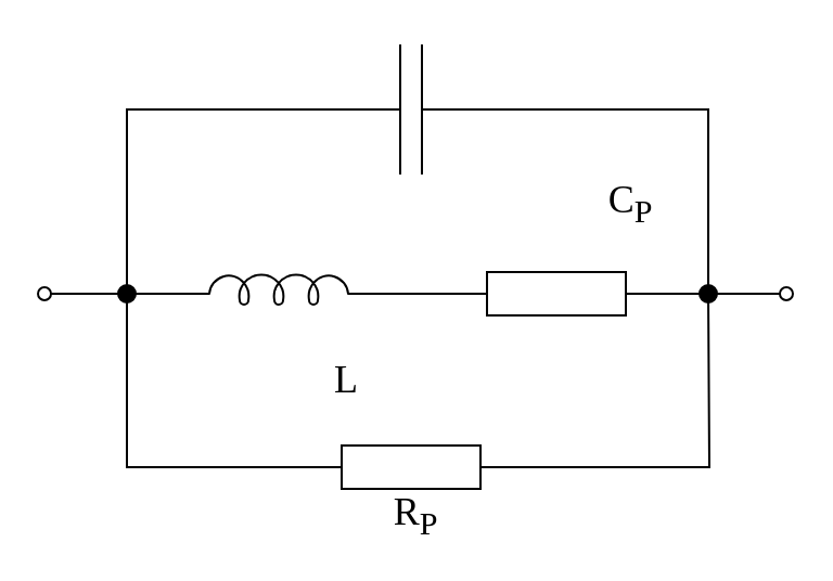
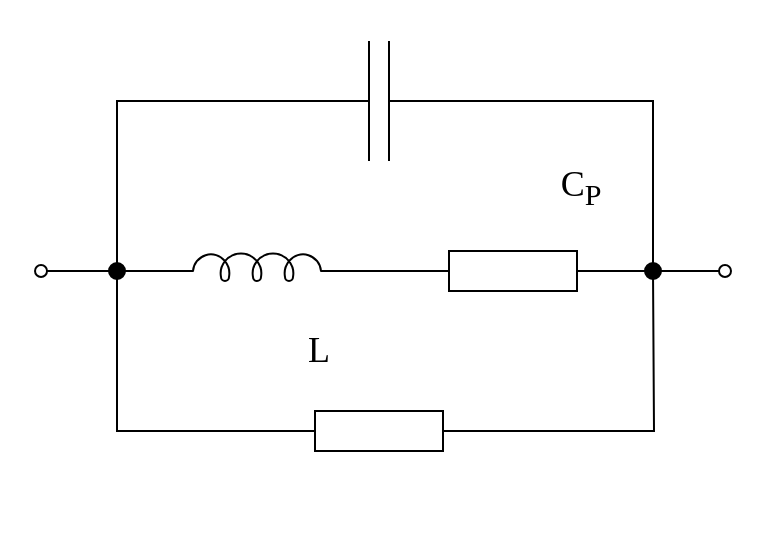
  <mxCell id="0" />
  <mxCell id="1" parent="0" />
  <mxCell id="2" value="" style="pointerEvents=1;verticalLabelPosition=bottom;shadow=0;dashed=0;align=center;html=1;verticalAlign=top;shape=mxgraph.electrical.resistors.resistor_1;" parent="1" vertex="1"><mxGeometry x="206" y="125" width="100" height="20" as="geometry" /></mxCell>
  <mxCell id="3" style="edgeStyle=orthogonalEdgeStyle;rounded=0;orthogonalLoop=1;jettySize=auto;html=1;exitX=0;exitY=0.5;exitDx=0;exitDy=0;exitPerimeter=0;entryX=0.5;entryY=0;entryDx=0;entryDy=0;endArrow=none;endFill=0;" parent="1" source="4" target="17" edge="1"><mxGeometry relative="1" as="geometry" /></mxCell>
  <mxCell id="4" value="" style="pointerEvents=1;verticalLabelPosition=bottom;shadow=0;dashed=0;align=center;html=1;verticalAlign=top;shape=mxgraph.electrical.capacitors.capacitor_1;" parent="1" vertex="1"><mxGeometry x="139" y="20" width="100" height="60" as="geometry" /></mxCell>
  <mxCell id="5" value="" style="pointerEvents=1;verticalLabelPosition=bottom;shadow=0;dashed=0;align=center;html=1;verticalAlign=top;shape=mxgraph.electrical.inductors.inductor_5;fontFamily=Times New Roman;" parent="1" vertex="1"><mxGeometry x="78" y="126" width="100" height="14" as="geometry" /></mxCell>
  <mxCell id="6" style="edgeStyle=orthogonalEdgeStyle;rounded=0;orthogonalLoop=1;jettySize=auto;html=1;exitX=1;exitY=0.5;exitDx=0;exitDy=0;exitPerimeter=0;endArrow=none;endFill=0;" parent="1" source="8" edge="1"><mxGeometry relative="1" as="geometry"><mxPoint x="326" y="135" as="targetPoint" /></mxGeometry></mxCell>
  <mxCell id="7" style="edgeStyle=orthogonalEdgeStyle;rounded=0;orthogonalLoop=1;jettySize=auto;html=1;exitX=0;exitY=0.5;exitDx=0;exitDy=0;exitPerimeter=0;endArrow=none;endFill=0;" parent="1" source="17" edge="1"><mxGeometry relative="1" as="geometry"><mxPoint x="58" y="135" as="targetPoint" /></mxGeometry></mxCell>
  <mxCell id="8" value="" style="pointerEvents=1;verticalLabelPosition=bottom;shadow=0;dashed=0;align=center;html=1;verticalAlign=top;shape=mxgraph.electrical.resistors.resistor_1;" parent="1" vertex="1"><mxGeometry x="139" y="205" width="100" height="20" as="geometry" /></mxCell>
  <mxCell id="9" style="edgeStyle=orthogonalEdgeStyle;rounded=0;orthogonalLoop=1;jettySize=auto;html=1;exitX=1;exitY=0.645;exitDx=0;exitDy=0;exitPerimeter=0;entryX=0;entryY=0.5;entryDx=0;entryDy=0;entryPerimeter=0;endArrow=none;endFill=0;" parent="1" source="5" target="2" edge="1"><mxGeometry relative="1" as="geometry" /></mxCell>
  <mxCell id="10" style="edgeStyle=orthogonalEdgeStyle;rounded=0;orthogonalLoop=1;jettySize=auto;html=1;exitX=1;exitY=0.5;exitDx=0;exitDy=0;exitPerimeter=0;entryX=1;entryY=0.5;entryDx=0;entryDy=0;entryPerimeter=0;endArrow=none;endFill=0;" parent="1" source="20" target="2" edge="1"><mxGeometry relative="1" as="geometry" /></mxCell>
  <mxCell id="11" value="L" style="text;strokeColor=none;align=center;fillColor=none;html=1;verticalAlign=middle;whiteSpace=wrap;rounded=0;fontSize=18;fontFamily=Times New Roman;" parent="1" vertex="1"><mxGeometry x="138.5" y="167" width="41" height="16" as="geometry" /></mxCell>
  <mxCell id="12" value="C&lt;sub&gt;P&lt;/sub&gt;" style="text;strokeColor=none;align=center;fillColor=none;html=1;verticalAlign=middle;whiteSpace=wrap;rounded=0;fontSize=18;fontFamily=Times New Roman;" parent="1" vertex="1"><mxGeometry x="270" y="86" width="41" height="16" as="geometry" /></mxCell>
- <mxCell id="13" value="R&lt;sub&gt;P&lt;/sub&gt;" style="text;strokeColor=none;align=center;fillColor=none;html=1;verticalAlign=middle;whiteSpace=wrap;rounded=0;fontSize=18;fontFamily=Times New Roman;" parent="1" vertex="1"><mxGeometry x="171" y="230" width="41" height="16" as="geometry" /></mxCell>
  <mxCell id="14" value="" style="edgeStyle=orthogonalEdgeStyle;rounded=0;orthogonalLoop=1;jettySize=auto;html=1;exitX=0;exitY=0.645;exitDx=0;exitDy=0;exitPerimeter=0;entryX=0;entryY=0.5;entryDx=0;entryDy=0;entryPerimeter=0;endArrow=none;endFill=0;" parent="1" source="5" target="17" edge="1"><mxGeometry relative="1" as="geometry"><mxPoint x="78" y="135" as="sourcePoint" /><mxPoint x="139" y="50" as="targetPoint" /></mxGeometry></mxCell>
  <mxCell id="15" value="" style="edgeStyle=orthogonalEdgeStyle;rounded=0;orthogonalLoop=1;jettySize=auto;html=1;exitX=0;exitY=0.5;exitDx=0;exitDy=0;exitPerimeter=0;endArrow=none;endFill=0;" parent="1" source="8" target="17" edge="1"><mxGeometry relative="1" as="geometry"><mxPoint x="58" y="135" as="targetPoint" /><mxPoint x="139" y="215" as="sourcePoint" /></mxGeometry></mxCell>
  <mxCell id="16" style="edgeStyle=orthogonalEdgeStyle;rounded=0;orthogonalLoop=1;jettySize=auto;html=1;exitX=0;exitY=0.5;exitDx=0;exitDy=0;endArrow=oval;endFill=0;" parent="1" source="17" edge="1"><mxGeometry relative="1" as="geometry"><mxPoint x="20.012" y="135.019" as="targetPoint" /></mxGeometry></mxCell>
  <mxCell id="17" value="" style="ellipse;whiteSpace=wrap;html=1;aspect=fixed;fillColor=#000000;" parent="1" vertex="1"><mxGeometry x="54" y="131" width="8" height="8" as="geometry" /></mxCell>
  <mxCell id="18" value="" style="edgeStyle=orthogonalEdgeStyle;rounded=0;orthogonalLoop=1;jettySize=auto;html=1;exitX=1;exitY=0.5;exitDx=0;exitDy=0;exitPerimeter=0;entryX=0.5;entryY=0;entryDx=0;entryDy=0;endArrow=none;endFill=0;" parent="1" source="4" target="20" edge="1"><mxGeometry relative="1" as="geometry"><mxPoint x="239" y="50" as="sourcePoint" /><mxPoint x="306" y="135" as="targetPoint" /></mxGeometry></mxCell>
  <mxCell id="19" style="edgeStyle=orthogonalEdgeStyle;rounded=0;orthogonalLoop=1;jettySize=auto;html=1;exitX=1;exitY=0.5;exitDx=0;exitDy=0;endArrow=oval;endFill=0;" parent="1" source="20" edge="1"><mxGeometry relative="1" as="geometry"><mxPoint x="362" y="135" as="targetPoint" /></mxGeometry></mxCell>
  <mxCell id="20" value="" style="ellipse;whiteSpace=wrap;html=1;aspect=fixed;fillColor=#000000;" parent="1" vertex="1"><mxGeometry x="322" y="131" width="8" height="8" as="geometry" /></mxCell>
